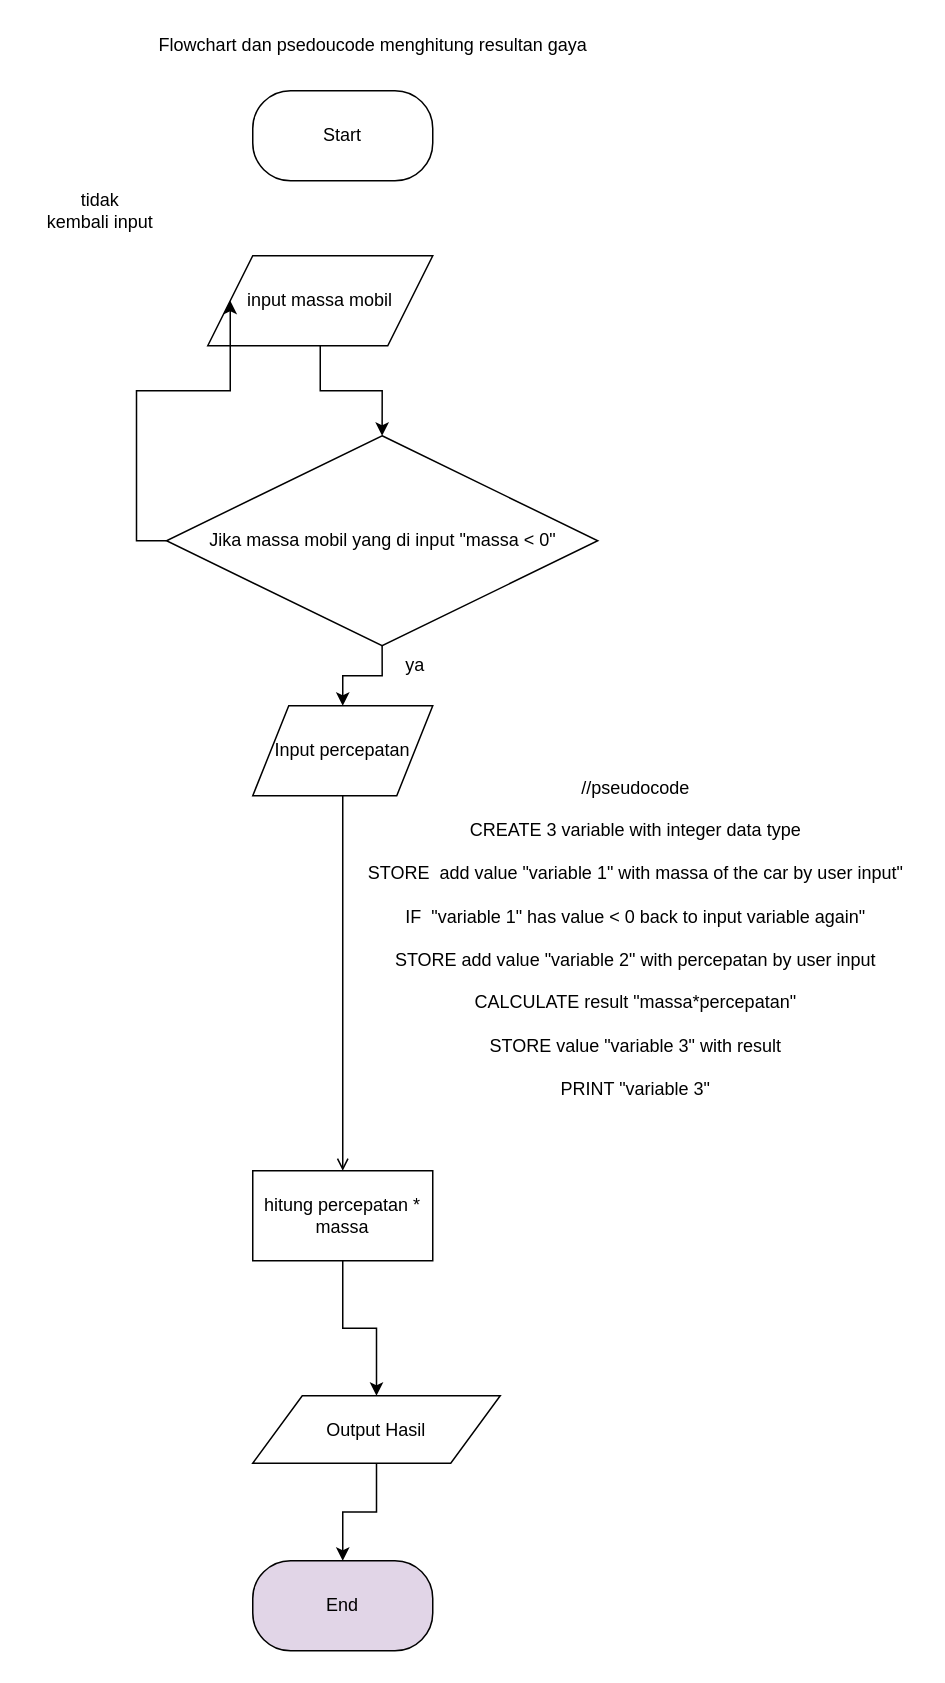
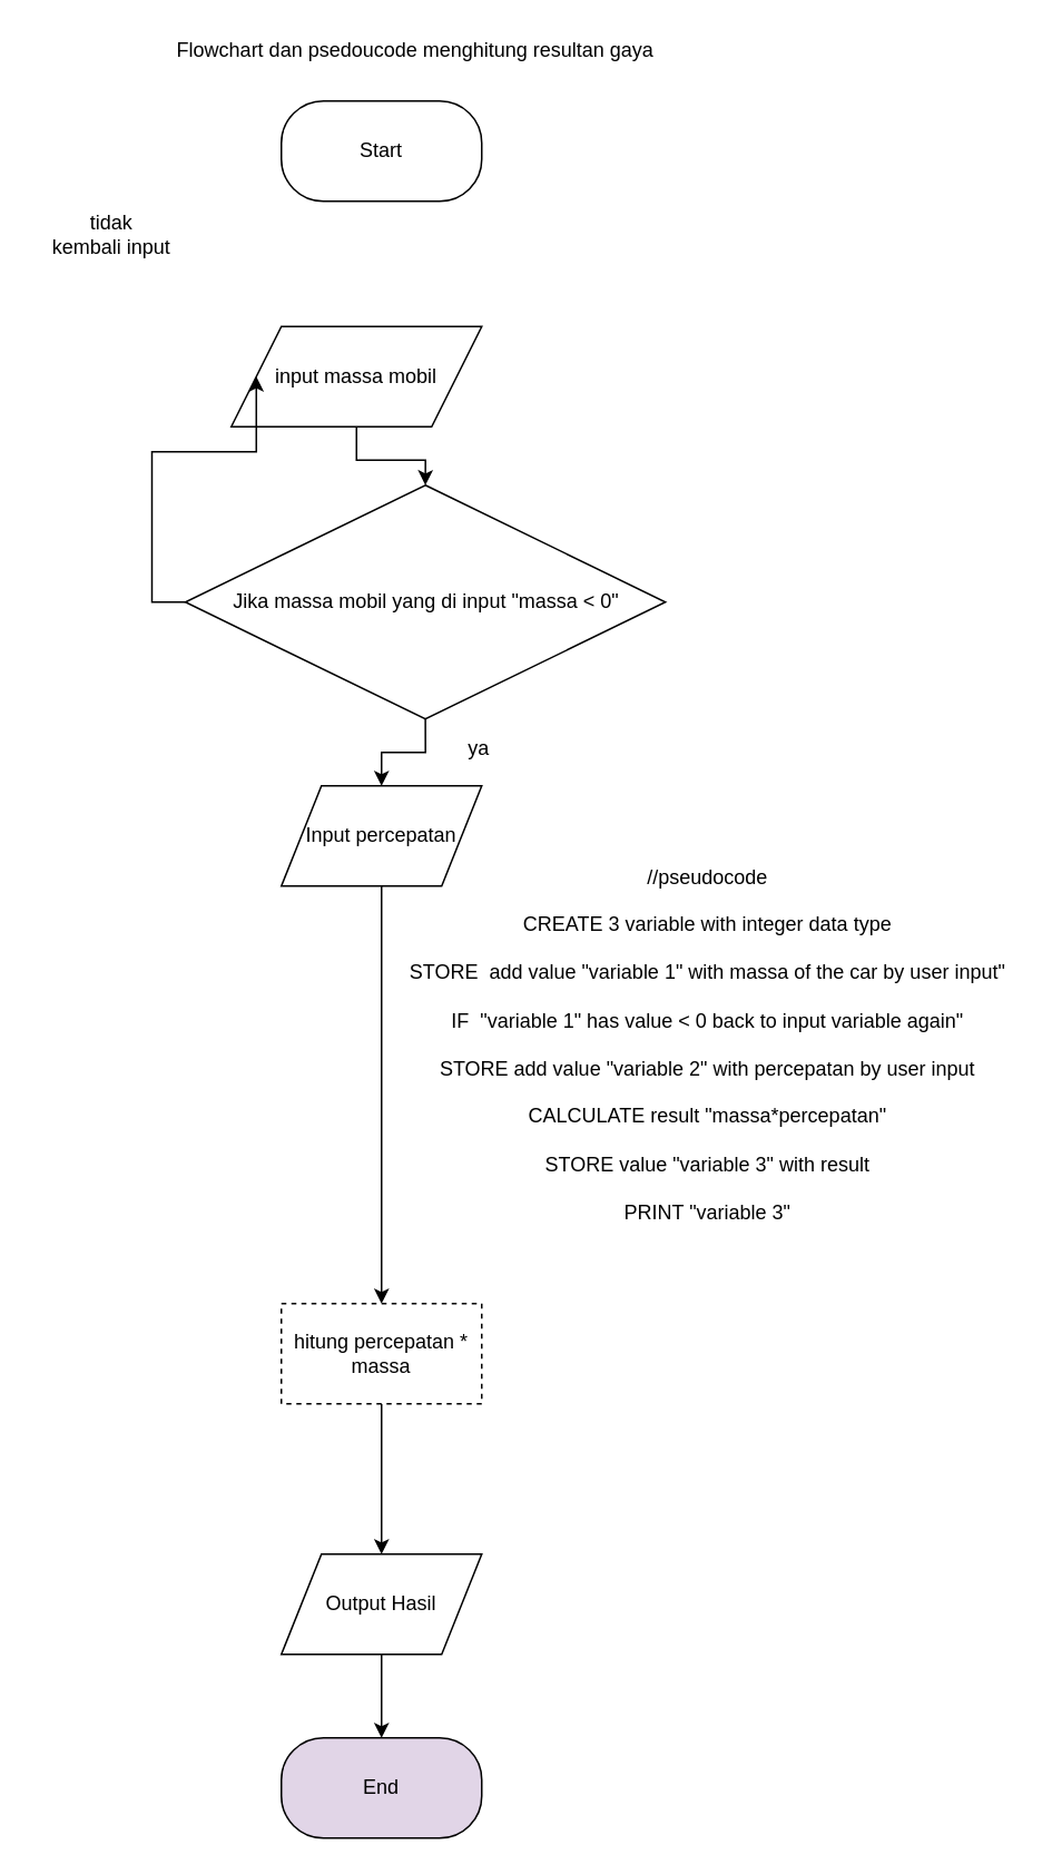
  <mxCell id="0" />
  <mxCell id="1" parent="0" />
  <mxCell id="2" value="Start" style="rounded=1;whiteSpace=wrap;html=1;arcSize=42;" vertex="1" parent="1"><mxGeometry x="168" y="60" width="120" height="60" as="geometry" /></mxCell>
  <mxCell id="3" style="edgeStyle=orthogonalEdgeStyle;rounded=0;orthogonalLoop=1;jettySize=auto;html=1;exitX=0.5;exitY=1;exitDx=0;exitDy=0;entryX=0.5;entryY=0;entryDx=0;entryDy=0;" edge="1" parent="1" source="4" target="7"><mxGeometry relative="1" as="geometry" /></mxCell>
- <mxCell id="4" value="input massa mobil" style="shape=parallelogram;perimeter=parallelogramPerimeter;whiteSpace=wrap;html=1;" vertex="1" parent="1"><mxGeometry x="138" y="170" width="150" height="60" as="geometry" /></mxCell>
+ <mxCell id="4" value="input massa mobil" style="shape=parallelogram;perimeter=parallelogramPerimeter;whiteSpace=wrap;html=1;" vertex="1" parent="1"><mxGeometry x="138" y="195" width="150" height="60" as="geometry" /></mxCell>
  <mxCell id="5" style="edgeStyle=orthogonalEdgeStyle;rounded=0;orthogonalLoop=1;jettySize=auto;html=1;exitX=0;exitY=0.5;exitDx=0;exitDy=0;entryX=0;entryY=0.5;entryDx=0;entryDy=0;" edge="1" parent="1" source="7" target="4"><mxGeometry relative="1" as="geometry"><mxPoint x="91" y="230" as="targetPoint" /></mxGeometry></mxCell>
  <mxCell id="6" style="edgeStyle=orthogonalEdgeStyle;rounded=0;orthogonalLoop=1;jettySize=auto;html=1;exitX=0.5;exitY=1;exitDx=0;exitDy=0;entryX=0.5;entryY=0;entryDx=0;entryDy=0;" edge="1" parent="1" source="7" target="9"><mxGeometry relative="1" as="geometry" /></mxCell>
  <mxCell id="7" value="Jika massa mobil yang di input &quot;massa &amp;lt; 0&quot;" style="rhombus;whiteSpace=wrap;html=1;" vertex="1" parent="1"><mxGeometry x="110.5" y="290" width="287.5" height="140" as="geometry" /></mxCell>
  <mxCell id="8" value="tidak&lt;br&gt;kembali input" style="text;html=1;align=center;verticalAlign=middle;resizable=0;points=[];autosize=1;" vertex="1" parent="1"><mxGeometry x="20.5" y="125" width="90" height="30" as="geometry" /></mxCell>
  <mxCell id="9" value="Input percepatan" style="shape=parallelogram;perimeter=parallelogramPerimeter;whiteSpace=wrap;html=1;" vertex="1" parent="1"><mxGeometry x="168" y="470" width="120" height="60" as="geometry" /></mxCell>
- <mxCell id="10" value="ya" style="text;html=1;align=center;verticalAlign=middle;resizable=0;points=[];autosize=1;" vertex="1" parent="1"><mxGeometry x="261" y="433" width="30" height="20" as="geometry" /></mxCell>
- <mxCell id="11" style="edgeStyle=orthogonalEdgeStyle;rounded=0;orthogonalLoop=1;jettySize=auto;html=1;exitX=0.5;exitY=1;exitDx=0;exitDy=0;endArrow=open;" edge="1" parent="1" source="9" target="13"><mxGeometry relative="1" as="geometry"><mxPoint x="228" y="720" as="sourcePoint" /></mxGeometry></mxCell>
+ <mxCell id="10" value="ya" style="text;html=1;align=center;verticalAlign=middle;resizable=0;points=[];autosize=1;" vertex="1" parent="1"><mxGeometry x="271" y="438" width="30" height="20" as="geometry" /></mxCell>
+ <mxCell id="11" style="edgeStyle=orthogonalEdgeStyle;rounded=0;orthogonalLoop=1;jettySize=auto;html=1;exitX=0.5;exitY=1;exitDx=0;exitDy=0;" edge="1" parent="1" source="9" target="13"><mxGeometry relative="1" as="geometry"><mxPoint x="228" y="720" as="sourcePoint" /></mxGeometry></mxCell>
  <mxCell id="12" style="edgeStyle=orthogonalEdgeStyle;rounded=0;orthogonalLoop=1;jettySize=auto;html=1;exitX=0.5;exitY=1;exitDx=0;exitDy=0;" edge="1" parent="1" source="13" target="15"><mxGeometry relative="1" as="geometry" /></mxCell>
- <mxCell id="13" value="hitung percepatan * massa" style="rounded=0;whiteSpace=wrap;html=1;" vertex="1" parent="1"><mxGeometry x="168" y="780" width="120" height="60" as="geometry" /></mxCell>
+ <mxCell id="13" value="hitung percepatan * massa" style="rounded=0;whiteSpace=wrap;html=1;dashed=1;" vertex="1" parent="1"><mxGeometry x="168" y="780" width="120" height="60" as="geometry" /></mxCell>
  <mxCell id="14" style="edgeStyle=orthogonalEdgeStyle;rounded=0;orthogonalLoop=1;jettySize=auto;html=1;exitX=0.5;exitY=1;exitDx=0;exitDy=0;entryX=0.5;entryY=0;entryDx=0;entryDy=0;" edge="1" parent="1" source="15" target="16"><mxGeometry relative="1" as="geometry" /></mxCell>
- <mxCell id="15" value="Output Hasil" style="shape=parallelogram;perimeter=parallelogramPerimeter;whiteSpace=wrap;html=1;" vertex="1" parent="1"><mxGeometry x="168" y="930" width="165" height="45" as="geometry" /></mxCell>
+ <mxCell id="15" value="Output Hasil" style="shape=parallelogram;perimeter=parallelogramPerimeter;whiteSpace=wrap;html=1;" vertex="1" parent="1"><mxGeometry x="168" y="930" width="120" height="60" as="geometry" /></mxCell>
  <mxCell id="16" value="End" style="rounded=1;whiteSpace=wrap;html=1;arcSize=42;fillColor=#e1d5e7;" vertex="1" parent="1"><mxGeometry x="168" y="1040" width="120" height="60" as="geometry" /></mxCell>
  <mxCell id="17" value="//pseudocode&lt;br&gt;&lt;br&gt;CREATE 3 variable with integer data type&lt;br&gt;&lt;br&gt;STORE&amp;nbsp; add value &quot;variable 1&quot; with massa of the car by user input&quot;&lt;br&gt;&lt;br&gt;IF&amp;nbsp; &quot;variable 1&quot; has value &amp;lt; 0 back to input variable again&quot;&lt;br&gt;&lt;br&gt;STORE add value &quot;variable 2&quot; with percepatan by user input&lt;br&gt;&lt;br&gt;CALCULATE result &quot;massa*percepatan&quot;&lt;br&gt;&lt;br&gt;STORE value &quot;variable 3&quot; with result&lt;br&gt;&lt;br&gt;PRINT &quot;variable 3&quot;" style="text;html=1;align=center;verticalAlign=middle;resizable=0;points=[];autosize=1;" vertex="1" parent="1"><mxGeometry x="238" y="515" width="370" height="220" as="geometry" /></mxCell>
  <mxCell id="18" value="Flowchart dan psedoucode menghitung resultan gaya" style="text;html=1;align=center;verticalAlign=middle;resizable=0;points=[];autosize=1;" vertex="1" parent="1"><mxGeometry x="98" y="20" width="300" height="20" as="geometry" /></mxCell>
